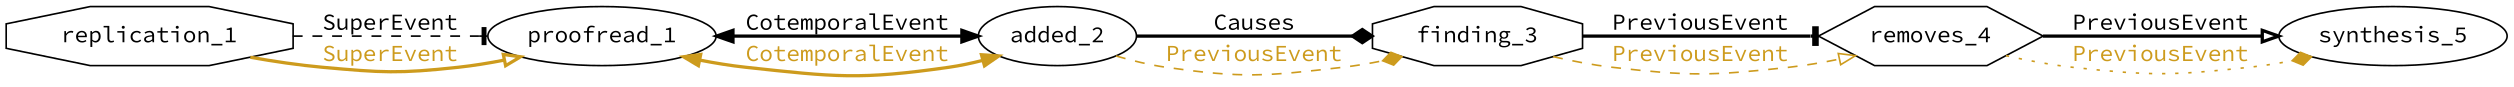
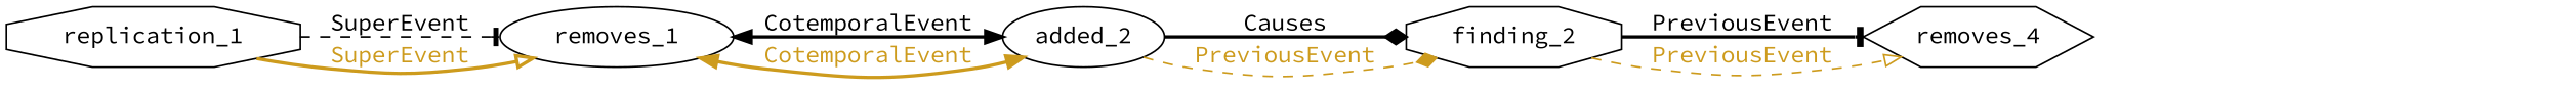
  digraph {
    fontname="Source Code Pro"
    rankdir=LR
    node [fontname="Source Code Pro" shape=ellipse]
    edge [arrowhead=onormal color=Black fontcolor=black fontname="Source Code Pro" style=bold]
    n1 [label=replication_1 shape=octagon]
-   n2 [label=proofread_1]
+   n2 [label=removes_1]
    n3 [label=added_2]
-   n4 [label=finding_3 shape=octagon]
+   n4 [label=finding_2 shape=octagon]
    n5 [label=removes_4 shape=hexagon]
-   n6 [label=synthesis_5]
    n1 -> n2 [arrowhead=tee label=SuperEvent style=dashed]
    n1 -> n2 [color=goldenrod3 fontcolor=goldenrod3 label=SuperEvent]
    n2 -> n3 [dir=both label=CotemporalEvent arrowhead=""]
    n2 -> n3 [color=goldenrod3 dir=both fontcolor=goldenrod3 label=CotemporalEvent arrowhead=""]
    n3 -> n4 [arrowhead=diamond label=Causes]
    n3 -> n4 [arrowhead=diamond color=goldenrod3 fontcolor=goldenrod3 label=PreviousEvent style=dashed]
    n4 -> n5 [arrowhead=tee label=PreviousEvent]
    n4 -> n5 [color=goldenrod3 fontcolor=goldenrod3 label=PreviousEvent style=dashed]
-   n5 -> n6 [label=PreviousEvent]
-   n5 -> n6 [arrowhead=diamond color=goldenrod3 fontcolor=goldenrod3 label=PreviousEvent style=dotted]
  }
